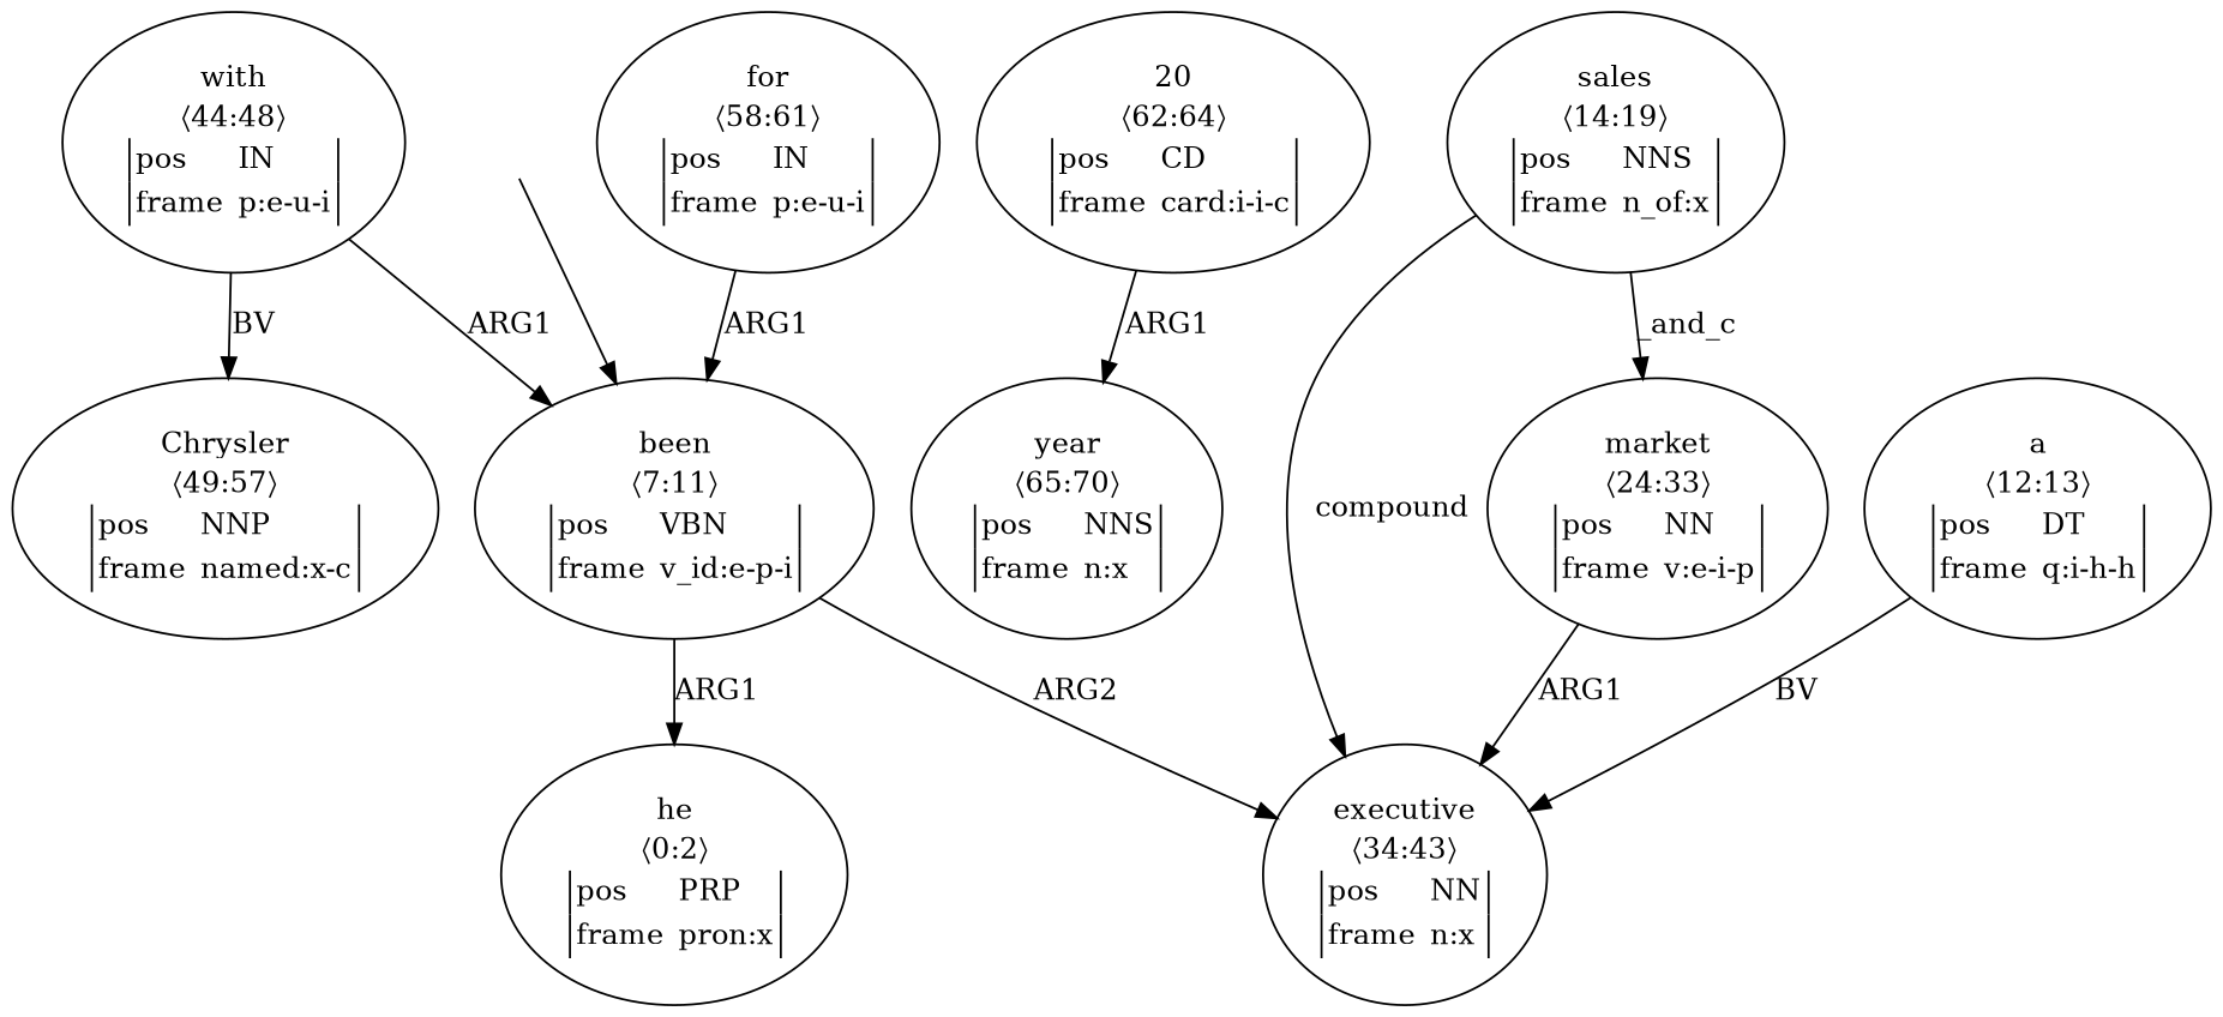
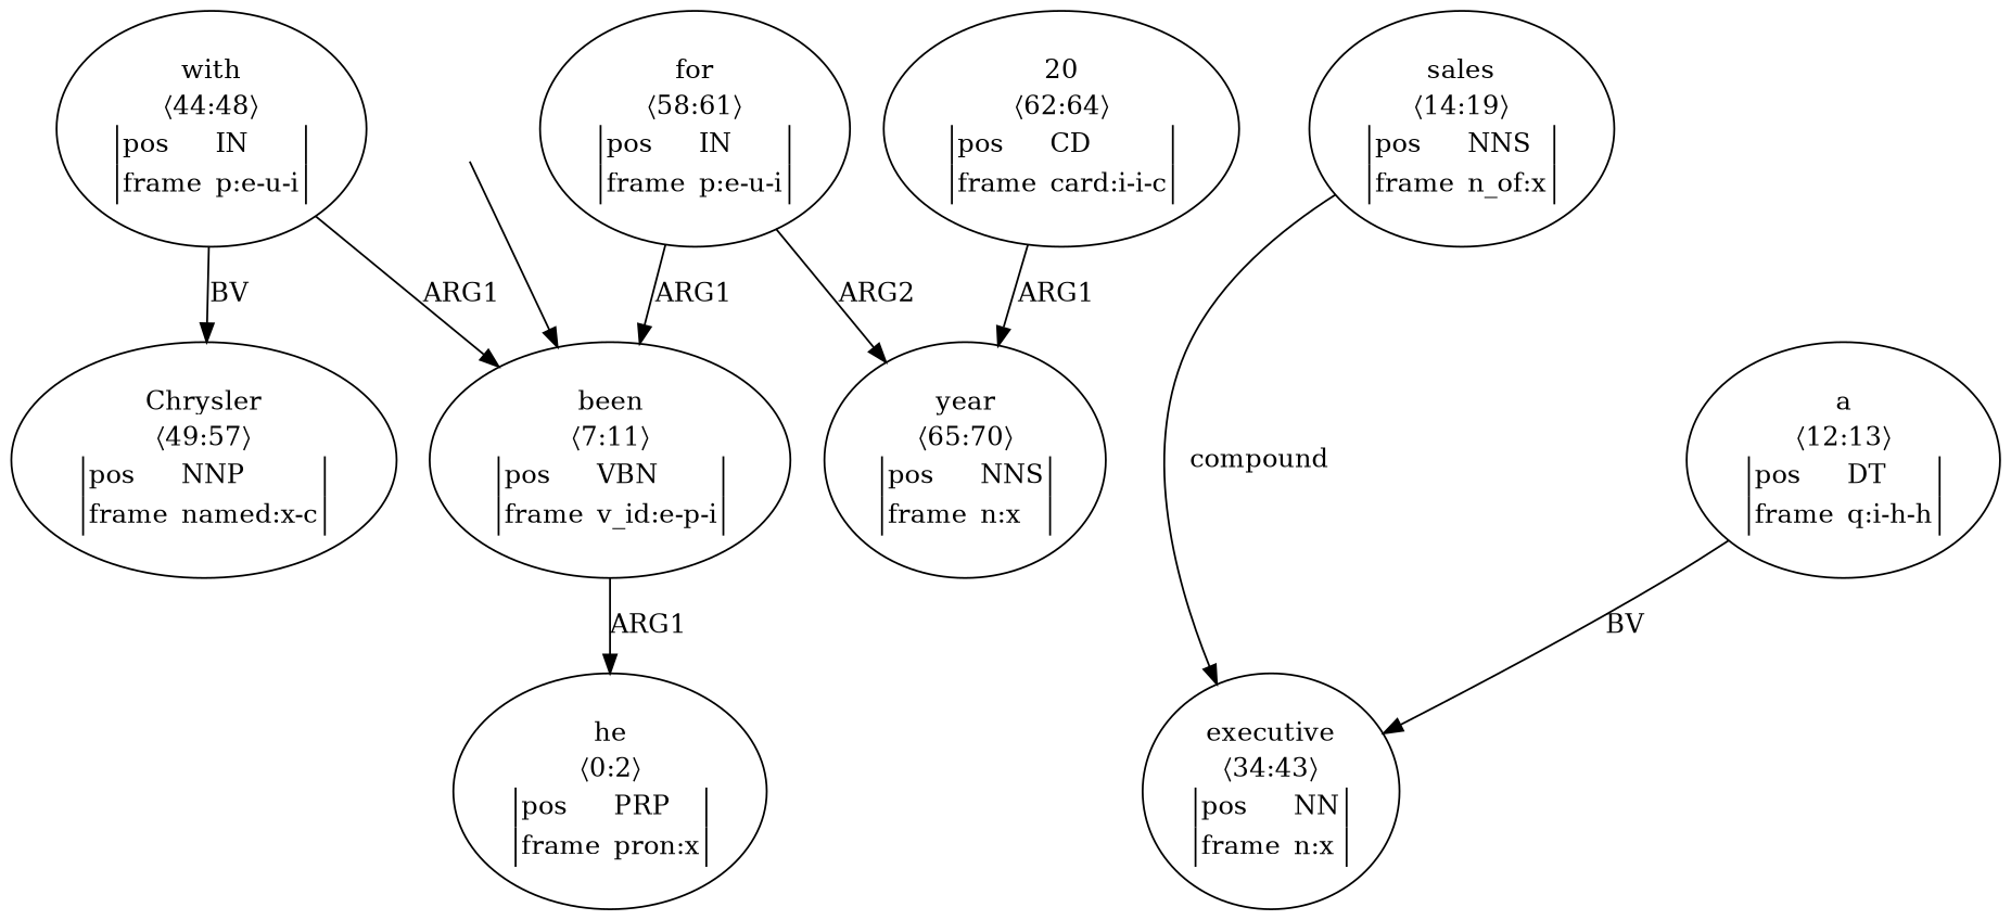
  digraph {
    top [style=invis]
    n2 [label=<<table align="center" border="0" cellspacing="0"><tr><td colspan="2">been</td></tr><tr><td colspan="2">〈7:11〉</td></tr><tr><td sides="l" border="1" align="left">pos</td><td sides="r" border="1" align="left">VBN</td></tr><tr><td sides="l" border="1" align="left">frame</td><td sides="r" border="1" align="left">v_id:e-p-i</td></tr></table>>]
    n3 [label=<<table align="center" border="0" cellspacing="0"><tr><td colspan="2">he</td></tr><tr><td colspan="2">〈0:2〉</td></tr><tr><td sides="l" border="1" align="left">pos</td><td sides="r" border="1" align="left">PRP</td></tr><tr><td sides="l" border="1" align="left">frame</td><td sides="r" border="1" align="left">pron:x</td></tr></table>>]
    n4 [label=<<table align="center" border="0" cellspacing="0"><tr><td colspan="2">executive</td></tr><tr><td colspan="2">〈34:43〉</td></tr><tr><td sides="l" border="1" align="left">pos</td><td sides="r" border="1" align="left">NN</td></tr><tr><td sides="l" border="1" align="left">frame</td><td sides="r" border="1" align="left">n:x</td></tr></table>>]
    n5 [label=<<table align="center" border="0" cellspacing="0"><tr><td colspan="2">a</td></tr><tr><td colspan="2">〈12:13〉</td></tr><tr><td sides="l" border="1" align="left">pos</td><td sides="r" border="1" align="left">DT</td></tr><tr><td sides="l" border="1" align="left">frame</td><td sides="r" border="1" align="left">q:i-h-h</td></tr></table>>]
    n6 [label=<<table align="center" border="0" cellspacing="0"><tr><td colspan="2">sales</td></tr><tr><td colspan="2">〈14:19〉</td></tr><tr><td sides="l" border="1" align="left">pos</td><td sides="r" border="1" align="left">NNS</td></tr><tr><td sides="l" border="1" align="left">frame</td><td sides="r" border="1" align="left">n_of:x</td></tr></table>>]
-   n7 [label=<<table align="center" border="0" cellspacing="0"><tr><td colspan="2">market</td></tr><tr><td colspan="2">〈24:33〉</td></tr><tr><td sides="l" border="1" align="left">pos</td><td sides="r" border="1" align="left">NN</td></tr><tr><td sides="l" border="1" align="left">frame</td><td sides="r" border="1" align="left">v:e-i-p</td></tr></table>>]
    n8 [label=<<table align="center" border="0" cellspacing="0"><tr><td colspan="2">with</td></tr><tr><td colspan="2">〈44:48〉</td></tr><tr><td sides="l" border="1" align="left">pos</td><td sides="r" border="1" align="left">IN</td></tr><tr><td sides="l" border="1" align="left">frame</td><td sides="r" border="1" align="left">p:e-u-i</td></tr></table>>]
    n9 [label=<<table align="center" border="0" cellspacing="0"><tr><td colspan="2">Chrysler</td></tr><tr><td colspan="2">〈49:57〉</td></tr><tr><td sides="l" border="1" align="left">pos</td><td sides="r" border="1" align="left">NNP</td></tr><tr><td sides="l" border="1" align="left">frame</td><td sides="r" border="1" align="left">named:x-c</td></tr></table>>]
    n10 [label=<<table align="center" border="0" cellspacing="0"><tr><td colspan="2">for</td></tr><tr><td colspan="2">〈58:61〉</td></tr><tr><td sides="l" border="1" align="left">pos</td><td sides="r" border="1" align="left">IN</td></tr><tr><td sides="l" border="1" align="left">frame</td><td sides="r" border="1" align="left">p:e-u-i</td></tr></table>>]
    n11 [label=<<table align="center" border="0" cellspacing="0"><tr><td colspan="2">year</td></tr><tr><td colspan="2">〈65:70〉</td></tr><tr><td sides="l" border="1" align="left">pos</td><td sides="r" border="1" align="left">NNS</td></tr><tr><td sides="l" border="1" align="left">frame</td><td sides="r" border="1" align="left">n:x</td></tr></table>>]
    n12 [label=<<table align="center" border="0" cellspacing="0"><tr><td colspan="2">20</td></tr><tr><td colspan="2">〈62:64〉</td></tr><tr><td sides="l" border="1" align="left">pos</td><td sides="r" border="1" align="left">CD</td></tr><tr><td sides="l" border="1" align="left">frame</td><td sides="r" border="1" align="left">card:i-i-c</td></tr></table>>]
    top -> n2
    n2 -> n3 [label=ARG1]
-   n2 -> n4 [label=ARG2]
    n5 -> n4 [label=BV]
    n6 -> n4 [label=compound]
-   n6 -> n7 [label=_and_c]
-   n7 -> n4 [label=ARG1]
    n8 -> n2 [label=ARG1]
    n8 -> n9 [label=BV]
    n10 -> n2 [label=ARG1]
+   n10 -> n11 [label=ARG2]
    n12 -> n11 [label=ARG1]
  }
